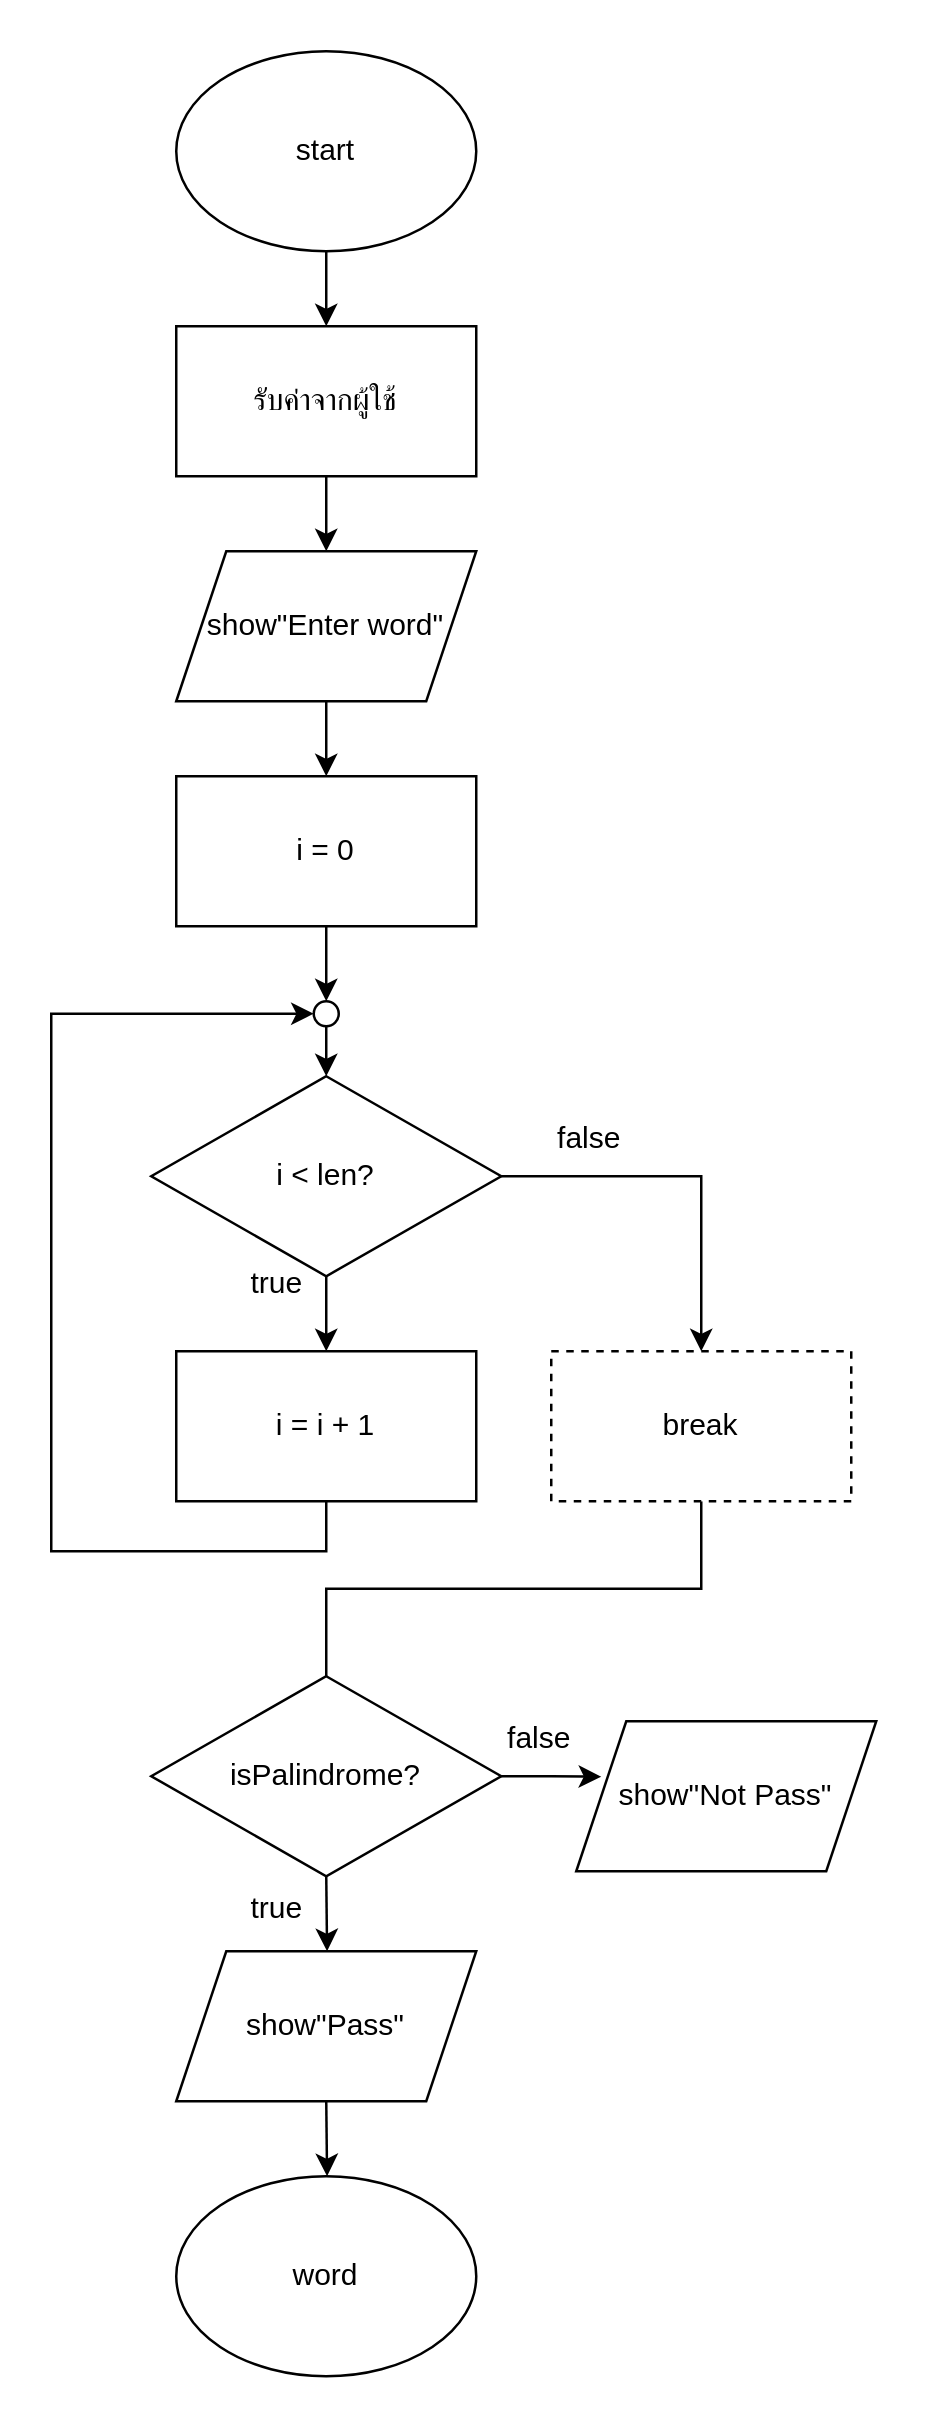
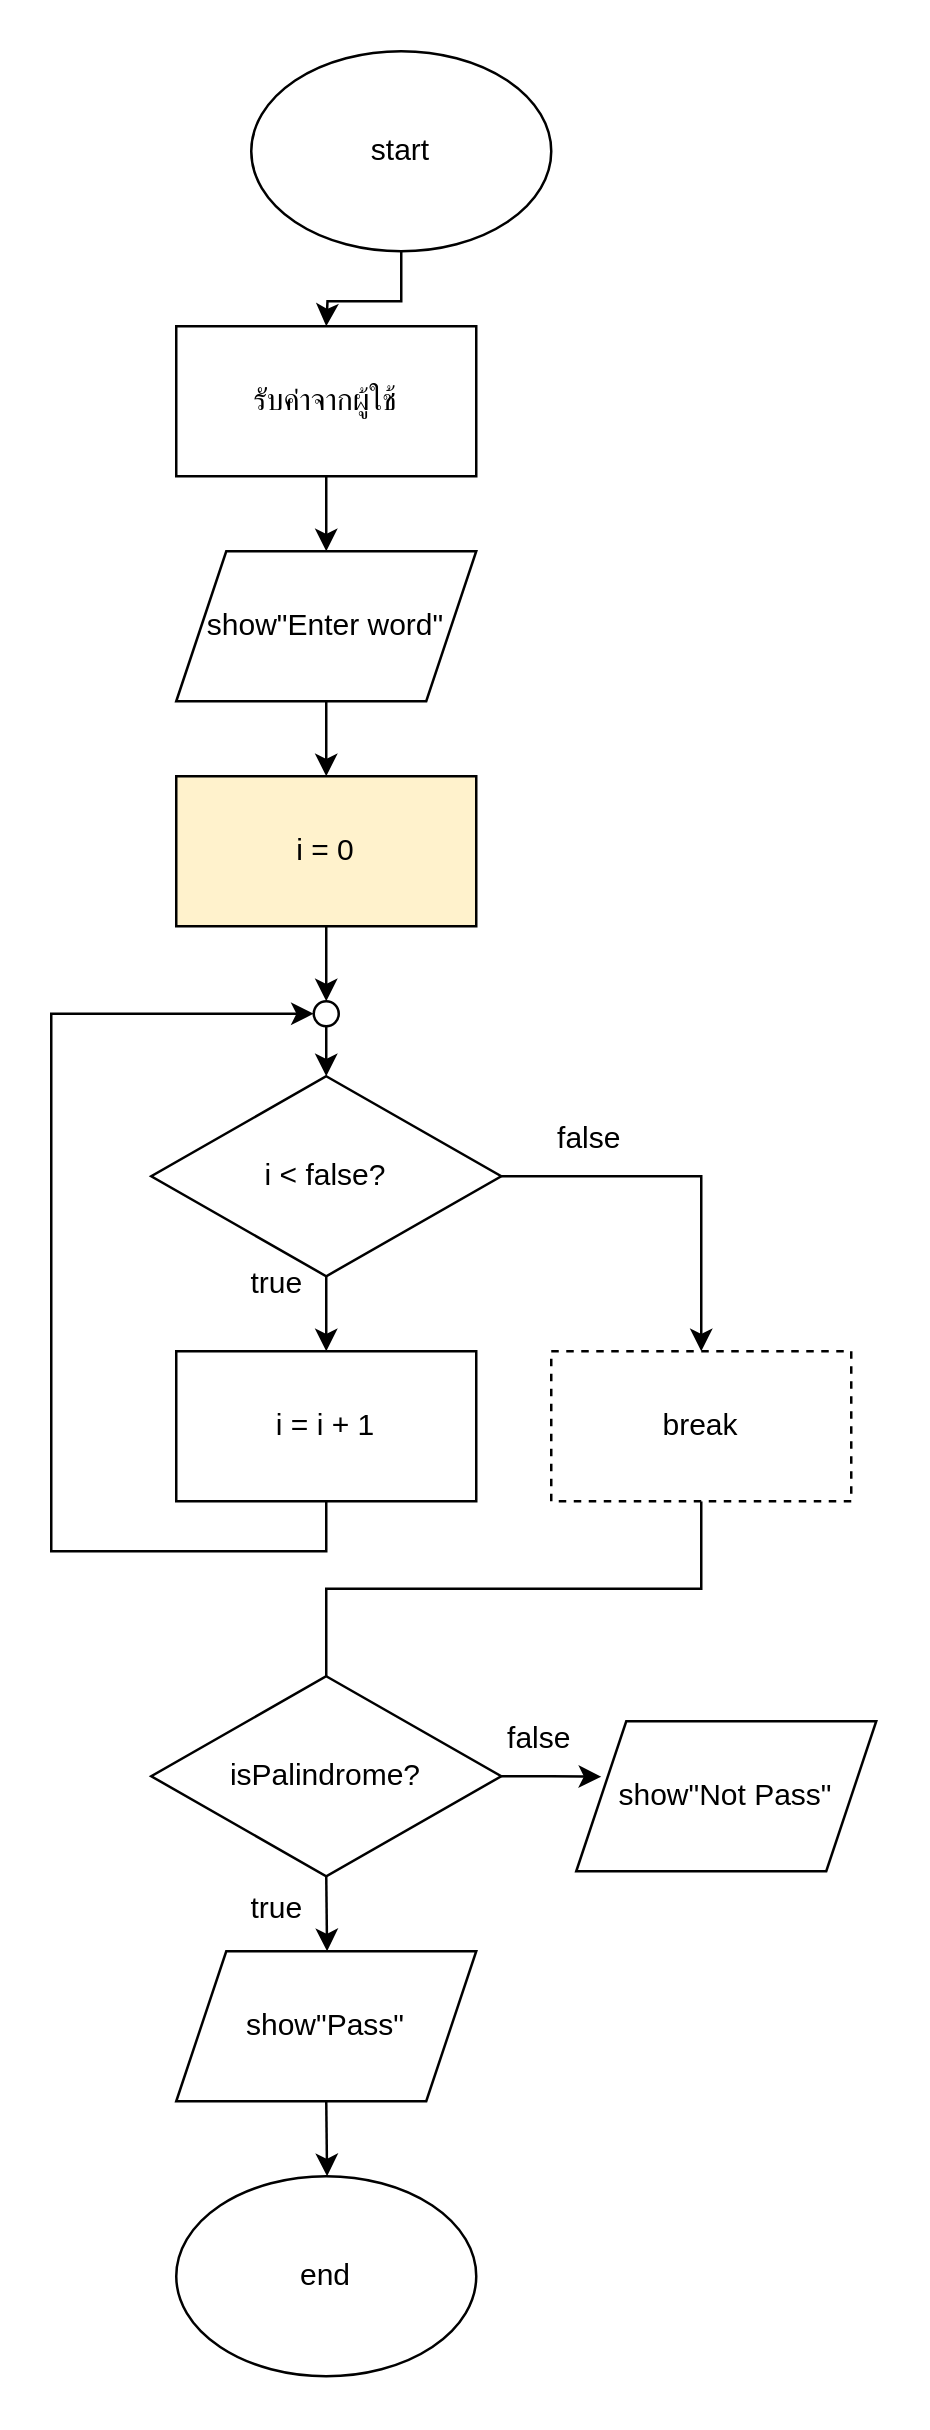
  <mxCell id="0" />
  <mxCell id="1" parent="0" />
  <mxCell id="2" style="edgeStyle=orthogonalEdgeStyle;rounded=0;orthogonalLoop=1;jettySize=auto;html=1;exitX=0.5;exitY=1;exitDx=0;exitDy=0;" edge="1" parent="1" source="3"><mxGeometry relative="1" as="geometry"><mxPoint x="130" y="130" as="targetPoint" /></mxGeometry></mxCell>
- <mxCell id="3" value="start" style="ellipse;whiteSpace=wrap;html=1;" vertex="1" parent="1"><mxGeometry x="70" y="20" width="120" height="80" as="geometry" /></mxCell>
+ <mxCell id="3" value="start" style="ellipse;whiteSpace=wrap;html=1;" vertex="1" parent="1"><mxGeometry x="100" y="20" width="120" height="80" as="geometry" /></mxCell>
  <mxCell id="4" style="edgeStyle=orthogonalEdgeStyle;rounded=0;orthogonalLoop=1;jettySize=auto;html=1;exitX=0.5;exitY=1;exitDx=0;exitDy=0;" edge="1" parent="1" source="5"><mxGeometry relative="1" as="geometry"><mxPoint x="130" y="220" as="targetPoint" /></mxGeometry></mxCell>
  <mxCell id="5" value="รับค่าจากผู้ใช้" style="rounded=0;whiteSpace=wrap;html=1;" vertex="1" parent="1"><mxGeometry x="70" y="130" width="120" height="60" as="geometry" /></mxCell>
  <mxCell id="6" style="edgeStyle=orthogonalEdgeStyle;rounded=0;orthogonalLoop=1;jettySize=auto;html=1;exitX=0.5;exitY=1;exitDx=0;exitDy=0;" edge="1" parent="1" source="7"><mxGeometry relative="1" as="geometry"><mxPoint x="130" y="310" as="targetPoint" /></mxGeometry></mxCell>
  <mxCell id="7" value="&lt;div style=&quot;text-align: start;&quot;&gt;&lt;span style=&quot;background-color: transparent; color: light-dark(rgb(0, 0, 0), rgb(255, 255, 255));&quot;&gt;show&quot;Enter word&lt;/span&gt;&lt;span style=&quot;background-color: transparent; color: light-dark(rgb(0, 0, 0), rgb(255, 255, 255));&quot;&gt;&quot;&lt;/span&gt;&lt;/div&gt;" style="shape=parallelogram;perimeter=parallelogramPerimeter;whiteSpace=wrap;html=1;fixedSize=1;" vertex="1" parent="1"><mxGeometry x="70" y="220" width="120" height="60" as="geometry" /></mxCell>
  <mxCell id="8" style="edgeStyle=orthogonalEdgeStyle;rounded=0;orthogonalLoop=1;jettySize=auto;html=1;exitX=0.5;exitY=1;exitDx=0;exitDy=0;" edge="1" parent="1" source="9"><mxGeometry relative="1" as="geometry"><mxPoint x="130" y="400" as="targetPoint" /></mxGeometry></mxCell>
- <mxCell id="9" value="i = 0" style="rounded=0;whiteSpace=wrap;html=1;" vertex="1" parent="1"><mxGeometry x="70" y="310" width="120" height="60" as="geometry" /></mxCell>
+ <mxCell id="9" value="i = 0" style="rounded=0;whiteSpace=wrap;html=1;fillColor=#fff2cc;" vertex="1" parent="1"><mxGeometry x="70" y="310" width="120" height="60" as="geometry" /></mxCell>
  <mxCell id="10" style="edgeStyle=orthogonalEdgeStyle;rounded=0;orthogonalLoop=1;jettySize=auto;html=1;exitX=0.5;exitY=1;exitDx=0;exitDy=0;" edge="1" parent="1" source="12"><mxGeometry relative="1" as="geometry"><mxPoint x="130" y="540" as="targetPoint" /></mxGeometry></mxCell>
  <mxCell id="11" style="edgeStyle=orthogonalEdgeStyle;rounded=0;orthogonalLoop=1;jettySize=auto;html=1;exitX=1;exitY=0.5;exitDx=0;exitDy=0;entryX=0.5;entryY=0;entryDx=0;entryDy=0;" edge="1" parent="1" source="12" target="25"><mxGeometry relative="1" as="geometry" /></mxCell>
- <mxCell id="12" value="i &amp;lt; len?" style="rhombus;whiteSpace=wrap;html=1;" vertex="1" parent="1"><mxGeometry x="60" y="430" width="140" height="80" as="geometry" /></mxCell>
+ <mxCell id="12" value="i &amp;lt; false?" style="rhombus;whiteSpace=wrap;html=1;" vertex="1" parent="1"><mxGeometry x="60" y="430" width="140" height="80" as="geometry" /></mxCell>
  <mxCell id="13" style="edgeStyle=orthogonalEdgeStyle;rounded=0;orthogonalLoop=1;jettySize=auto;html=1;exitX=0.5;exitY=1;exitDx=0;exitDy=0;entryX=0.5;entryY=0;entryDx=0;entryDy=0;" edge="1" parent="1" source="14" target="12"><mxGeometry relative="1" as="geometry" /></mxCell>
  <mxCell id="14" value="" style="ellipse;whiteSpace=wrap;html=1;aspect=fixed;" vertex="1" parent="1"><mxGeometry x="125" y="400" width="10" height="10" as="geometry" /></mxCell>
  <mxCell id="15" value="true" style="text;html=1;align=center;verticalAlign=middle;resizable=0;points=[];autosize=1;strokeColor=none;fillColor=none;" vertex="1" parent="1"><mxGeometry x="90" y="498" width="40" height="30" as="geometry" /></mxCell>
  <mxCell id="16" value="false" style="text;html=1;align=center;verticalAlign=middle;resizable=0;points=[];autosize=1;strokeColor=none;fillColor=none;" vertex="1" parent="1"><mxGeometry x="210" y="440" width="50" height="30" as="geometry" /></mxCell>
  <mxCell id="17" style="edgeStyle=orthogonalEdgeStyle;rounded=0;orthogonalLoop=1;jettySize=auto;html=1;exitX=1;exitY=0.5;exitDx=0;exitDy=0;" edge="1" parent="1" source="19"><mxGeometry relative="1" as="geometry"><mxPoint x="240" y="710.167" as="targetPoint" /></mxGeometry></mxCell>
  <mxCell id="18" style="edgeStyle=orthogonalEdgeStyle;rounded=0;orthogonalLoop=1;jettySize=auto;html=1;exitX=0.5;exitY=1;exitDx=0;exitDy=0;" edge="1" parent="1" source="19"><mxGeometry relative="1" as="geometry"><mxPoint x="130.333" y="780" as="targetPoint" /></mxGeometry></mxCell>
  <mxCell id="19" value="isPalindrome?" style="rhombus;whiteSpace=wrap;html=1;" vertex="1" parent="1"><mxGeometry x="60" y="670" width="140" height="80" as="geometry" /></mxCell>
  <mxCell id="20" style="edgeStyle=orthogonalEdgeStyle;rounded=0;orthogonalLoop=1;jettySize=auto;html=1;exitX=0.5;exitY=1;exitDx=0;exitDy=0;entryX=0;entryY=0.5;entryDx=0;entryDy=0;" edge="1" parent="1" source="21" target="14"><mxGeometry relative="1" as="geometry"><Array as="points"><mxPoint x="130" y="620" /><mxPoint x="20" y="620" /><mxPoint x="20" y="405" /></Array></mxGeometry></mxCell>
  <mxCell id="21" value="i = i + 1" style="rounded=0;whiteSpace=wrap;html=1;" vertex="1" parent="1"><mxGeometry x="70" y="540" width="120" height="60" as="geometry" /></mxCell>
  <mxCell id="22" style="edgeStyle=orthogonalEdgeStyle;rounded=0;orthogonalLoop=1;jettySize=auto;html=1;exitX=0.5;exitY=1;exitDx=0;exitDy=0;" edge="1" parent="1" source="23"><mxGeometry relative="1" as="geometry"><mxPoint x="130.333" y="870" as="targetPoint" /></mxGeometry></mxCell>
  <mxCell id="23" value="show&quot;Pass&quot;" style="shape=parallelogram;perimeter=parallelogramPerimeter;whiteSpace=wrap;html=1;fixedSize=1;" vertex="1" parent="1"><mxGeometry x="70" y="780" width="120" height="60" as="geometry" /></mxCell>
  <mxCell id="24" style="edgeStyle=orthogonalEdgeStyle;rounded=0;orthogonalLoop=1;jettySize=auto;html=1;exitX=0.5;exitY=1;exitDx=0;exitDy=0;entryX=0.5;entryY=0;entryDx=0;entryDy=0;endArrow=none;" edge="1" parent="1" source="25" target="19"><mxGeometry relative="1" as="geometry" /></mxCell>
  <mxCell id="25" value="break" style="rounded=0;whiteSpace=wrap;html=1;dashed=1;" vertex="1" parent="1"><mxGeometry x="220" y="539.997" width="120" height="60" as="geometry" /></mxCell>
  <mxCell id="26" value="true" style="text;html=1;align=center;verticalAlign=middle;resizable=0;points=[];autosize=1;strokeColor=none;fillColor=none;" vertex="1" parent="1"><mxGeometry x="90" y="748" width="40" height="30" as="geometry" /></mxCell>
  <mxCell id="27" value="false" style="text;html=1;align=center;verticalAlign=middle;resizable=0;points=[];autosize=1;strokeColor=none;fillColor=none;" vertex="1" parent="1"><mxGeometry x="190" y="680" width="50" height="30" as="geometry" /></mxCell>
  <mxCell id="28" value="show&quot;Not Pass&quot;" style="shape=parallelogram;perimeter=parallelogramPerimeter;whiteSpace=wrap;html=1;fixedSize=1;" vertex="1" parent="1"><mxGeometry x="230" y="688" width="120" height="60" as="geometry" /></mxCell>
- <mxCell id="29" value="word" style="ellipse;whiteSpace=wrap;html=1;" vertex="1" parent="1"><mxGeometry x="70" y="870" width="120" height="80" as="geometry" /></mxCell>
+ <mxCell id="29" value="end" style="ellipse;whiteSpace=wrap;html=1;" vertex="1" parent="1"><mxGeometry x="70" y="870" width="120" height="80" as="geometry" /></mxCell>
